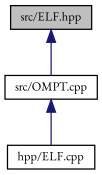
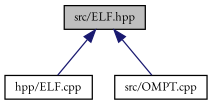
  digraph {
    fontname="EB Garamond"
    node [color=black fillcolor=white fontname="EB Garamond" fontsize=10 shape=record style=filled]
    edge [color=midnightblue dir=back fontname="EB Garamond" fontsize=10 labelfontname=Helvetica labelfontsize=10 style=solid]
    n1 [fillcolor=grey75 fontcolor=black height=0.2 label="src/ELF.hpp" width=0.4]
    n2 [height=0.2 label="hpp/ELF.cpp" width=0.4]
    n3 [height=0.2 label="src/OMPT.cpp" width=0.4]
-   n3 -> n2
+   n1 -> n2
    n1 -> n3
  }
